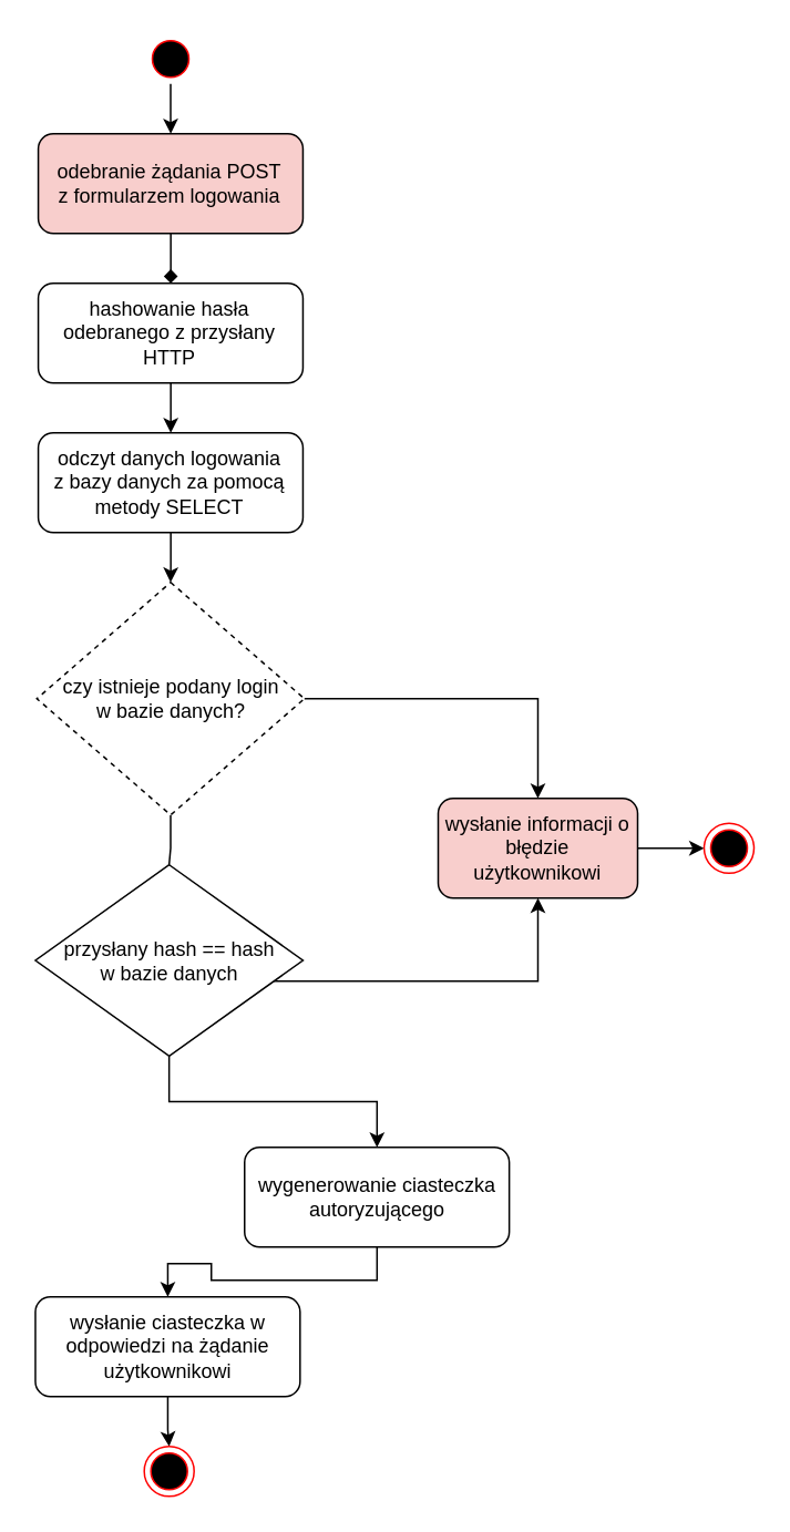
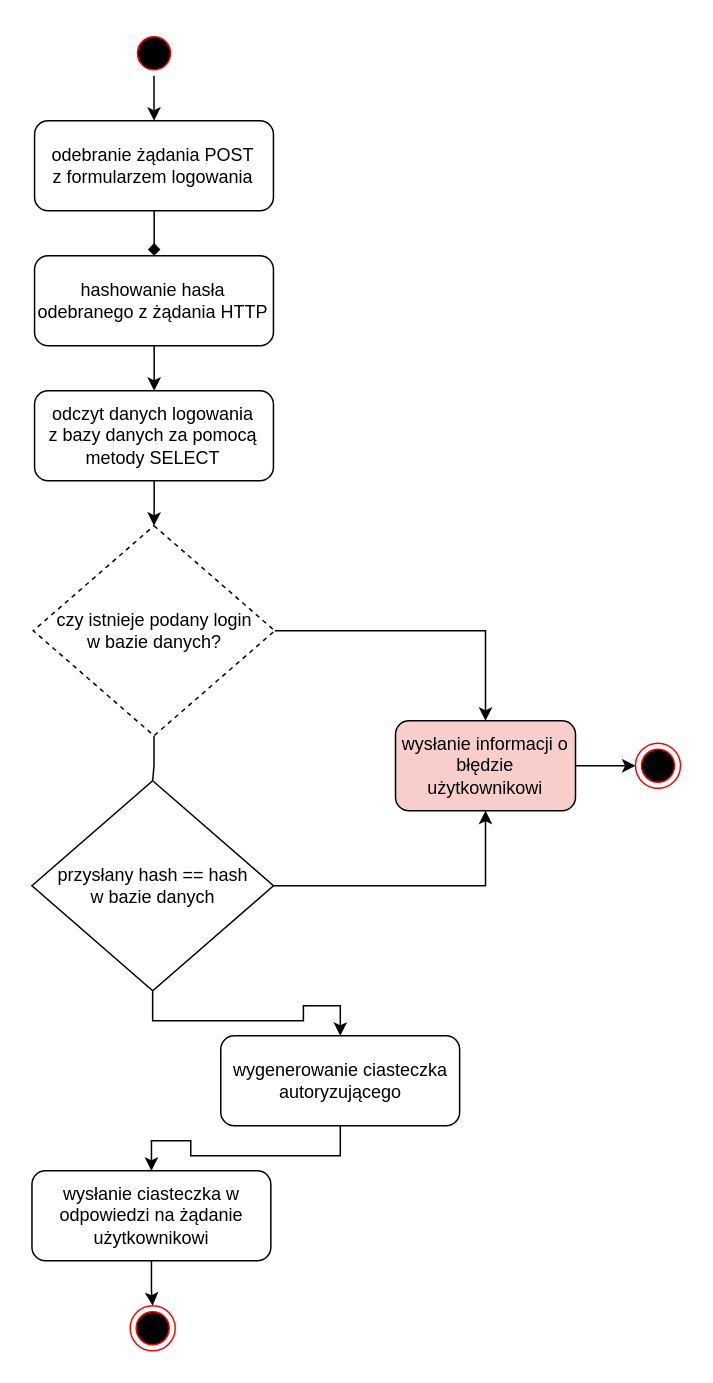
  <mxCell id="0" />
  <mxCell id="1" parent="0" />
  <mxCell id="2" value="" style="edgeStyle=orthogonalEdgeStyle;rounded=0;orthogonalLoop=1;jettySize=auto;html=1;endArrow=diamond;" edge="1" parent="1" source="3" target="5"><mxGeometry relative="1" as="geometry" /></mxCell>
- <mxCell id="3" value="odebranie żądania POST &lt;br&gt;z formularzem logowania" style="rounded=1;whiteSpace=wrap;html=1;fillColor=#f8cecc;" vertex="1" parent="1"><mxGeometry x="22.38" y="80" width="159.25" height="60" as="geometry" /></mxCell>
+ <mxCell id="3" value="odebranie żądania POST &lt;br&gt;z formularzem logowania" style="rounded=1;whiteSpace=wrap;html=1;" vertex="1" parent="1"><mxGeometry x="22.38" y="80" width="159.25" height="60" as="geometry" /></mxCell>
  <mxCell id="4" value="" style="edgeStyle=orthogonalEdgeStyle;rounded=0;orthogonalLoop=1;jettySize=auto;html=1;" edge="1" parent="1" source="5" target="7"><mxGeometry relative="1" as="geometry" /></mxCell>
- <mxCell id="5" value="hashowanie hasła odebranego z przysłany HTTP" style="rounded=1;whiteSpace=wrap;html=1;" vertex="1" parent="1"><mxGeometry x="22.38" y="170" width="159.25" height="60" as="geometry" /></mxCell>
+ <mxCell id="5" value="hashowanie hasła odebranego z żądania HTTP" style="rounded=1;whiteSpace=wrap;html=1;" vertex="1" parent="1"><mxGeometry x="22.38" y="170" width="159.25" height="60" as="geometry" /></mxCell>
  <mxCell id="6" value="" style="edgeStyle=orthogonalEdgeStyle;rounded=0;orthogonalLoop=1;jettySize=auto;html=1;" edge="1" parent="1" source="7" target="10"><mxGeometry relative="1" as="geometry" /></mxCell>
  <mxCell id="7" value="odczyt danych logowania &lt;br&gt;z bazy danych za pomocą metody SELECT" style="rounded=1;whiteSpace=wrap;html=1;" vertex="1" parent="1"><mxGeometry x="22.38" y="260" width="159.25" height="60" as="geometry" /></mxCell>
  <mxCell id="8" value="" style="edgeStyle=orthogonalEdgeStyle;rounded=0;orthogonalLoop=1;jettySize=auto;html=1;endArrow=none;" edge="1" parent="1" source="10" target="13"><mxGeometry relative="1" as="geometry" /></mxCell>
  <mxCell id="9" style="edgeStyle=orthogonalEdgeStyle;rounded=0;orthogonalLoop=1;jettySize=auto;html=1;" edge="1" parent="1" source="10" target="22"><mxGeometry relative="1" as="geometry"><Array as="points"><mxPoint x="323" y="420" /></Array></mxGeometry></mxCell>
  <mxCell id="10" value="czy istnieje podany login &lt;br&gt;w bazie danych?" style="rhombus;whiteSpace=wrap;html=1;dashed=1;" vertex="1" parent="1"><mxGeometry x="21.51" y="350" width="160.99" height="140" as="geometry" /></mxCell>
  <mxCell id="11" value="" style="edgeStyle=orthogonalEdgeStyle;rounded=0;orthogonalLoop=1;jettySize=auto;html=1;" edge="1" parent="1" source="13" target="15"><mxGeometry relative="1" as="geometry" /></mxCell>
  <mxCell id="12" style="edgeStyle=orthogonalEdgeStyle;rounded=0;orthogonalLoop=1;jettySize=auto;html=1;" edge="1" parent="1" source="13" target="22"><mxGeometry relative="1" as="geometry"><Array as="points"><mxPoint x="323" y="590" /></Array></mxGeometry></mxCell>
- <mxCell id="13" value="przysłany hash == hash &lt;br&gt;w bazie danych" style="rhombus;whiteSpace=wrap;html=1;" vertex="1" parent="1"><mxGeometry x="20.64" y="520" width="160.99" height="115" as="geometry" /></mxCell>
+ <mxCell id="13" value="przysłany hash == hash &lt;br&gt;w bazie danych" style="rhombus;whiteSpace=wrap;html=1;" vertex="1" parent="1"><mxGeometry x="20.64" y="520" width="160.99" height="140" as="geometry" /></mxCell>
  <mxCell id="14" value="" style="edgeStyle=orthogonalEdgeStyle;rounded=0;orthogonalLoop=1;jettySize=auto;html=1;" edge="1" parent="1" source="15" target="17"><mxGeometry relative="1" as="geometry" /></mxCell>
  <mxCell id="15" value="wygenerowanie ciasteczka autoryzującego" style="rounded=1;whiteSpace=wrap;html=1;" vertex="1" parent="1"><mxGeometry x="146.51" y="690" width="159.25" height="60" as="geometry" /></mxCell>
  <mxCell id="16" value="" style="edgeStyle=orthogonalEdgeStyle;rounded=0;orthogonalLoop=1;jettySize=auto;html=1;" edge="1" parent="1" source="17" target="20"><mxGeometry relative="1" as="geometry" /></mxCell>
  <mxCell id="17" value="wysłanie ciasteczka w odpowiedzi na żądanie użytkownikowi" style="rounded=1;whiteSpace=wrap;html=1;" vertex="1" parent="1"><mxGeometry x="20.64" y="780" width="159.25" height="60" as="geometry" /></mxCell>
  <mxCell id="18" value="" style="edgeStyle=orthogonalEdgeStyle;rounded=0;orthogonalLoop=1;jettySize=auto;html=1;" edge="1" parent="1" source="19" target="3"><mxGeometry relative="1" as="geometry" /></mxCell>
  <mxCell id="19" value="" style="ellipse;html=1;shape=startState;fillColor=#000000;strokeColor=#ff0000;" vertex="1" parent="1"><mxGeometry x="87.01" y="20" width="30" height="30" as="geometry" /></mxCell>
  <mxCell id="20" value="" style="ellipse;html=1;shape=endState;fillColor=#000000;strokeColor=#ff0000;" vertex="1" parent="1"><mxGeometry x="86.13" y="870" width="30" height="30" as="geometry" /></mxCell>
  <mxCell id="21" value="" style="edgeStyle=orthogonalEdgeStyle;rounded=0;orthogonalLoop=1;jettySize=auto;html=1;" edge="1" parent="1" source="22" target="23"><mxGeometry relative="1" as="geometry" /></mxCell>
  <mxCell id="22" value="wysłanie informacji o błędzie użytkownikowi" style="rounded=1;whiteSpace=wrap;html=1;fillColor=#f8cecc;" vertex="1" parent="1"><mxGeometry x="263" y="480" width="120" height="60" as="geometry" /></mxCell>
  <mxCell id="23" value="" style="ellipse;html=1;shape=endState;fillColor=#000000;strokeColor=#ff0000;" vertex="1" parent="1"><mxGeometry x="423" y="495" width="30" height="30" as="geometry" /></mxCell>
